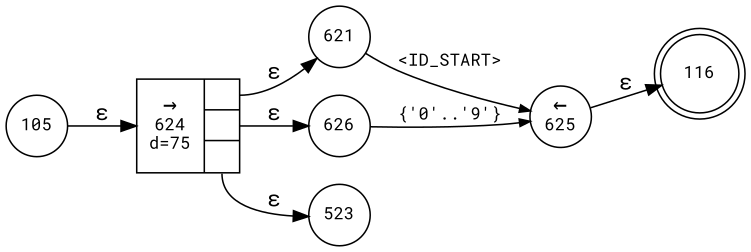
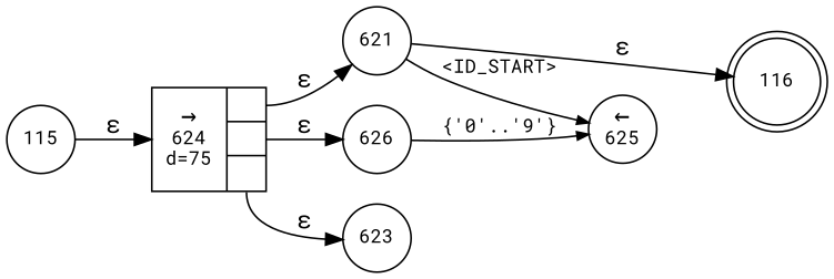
  digraph {
    fontname="Roboto Mono"
    rankdir=LR
    node [fixedsize=true fontname="Roboto Mono" fontsize=11 shape=circle peripheries=1]
    edge [fontname="Roboto Mono"]
    n1 [label=116 shape=doublecircle width=.6 peripheries=""]
    n2 [fixedsize=false label="{&rarr;\n624\nd=75|{<p0>|<p1>|<p2>}}" shape=record]
    n3 [label=621 width=.55]
    n4 [label=626 width=.55]
-   n5 [label=523 width=.55]
+   n5 [label=623 width=.55]
    n6 [label="&larr;\n625" width=.55]
-   n7 [label=105 width=.55]
+   n7 [label=115 width=.55]
    n2 -> n3 [label="&epsilon;" tailport=p0]
    n2 -> n4 [label="&epsilon;" tailport=p1]
    n2 -> n5 [label="&epsilon;" tailport=p2]
    n3 -> n6 [arrowhead=normal arrowsize=.7 fontsize=11 label="<ID_START>"]
    n4 -> n6 [arrowhead=normal arrowsize=.7 fontsize=11 label="{'0'..'9'}"]
-   n6 -> n1 [label="&epsilon;"]
+   n3 -> n1 [label="&epsilon;"]
    n7 -> n2 [label="&epsilon;"]
  }
